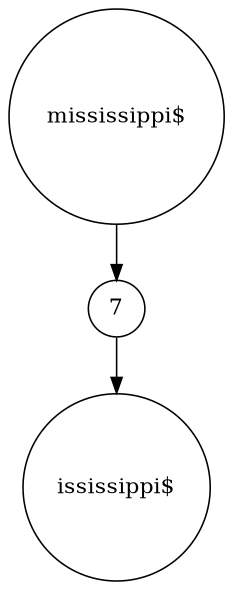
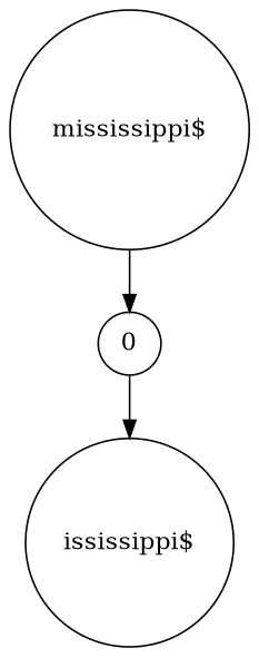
  digraph {
    node [shape=circle]
    n1 [label="mississippi$\n"]
-   0 [label=7]
+   0
    n3 [label="ississippi$\n"]
    n1 -> 0
    0 -> n3
  }
